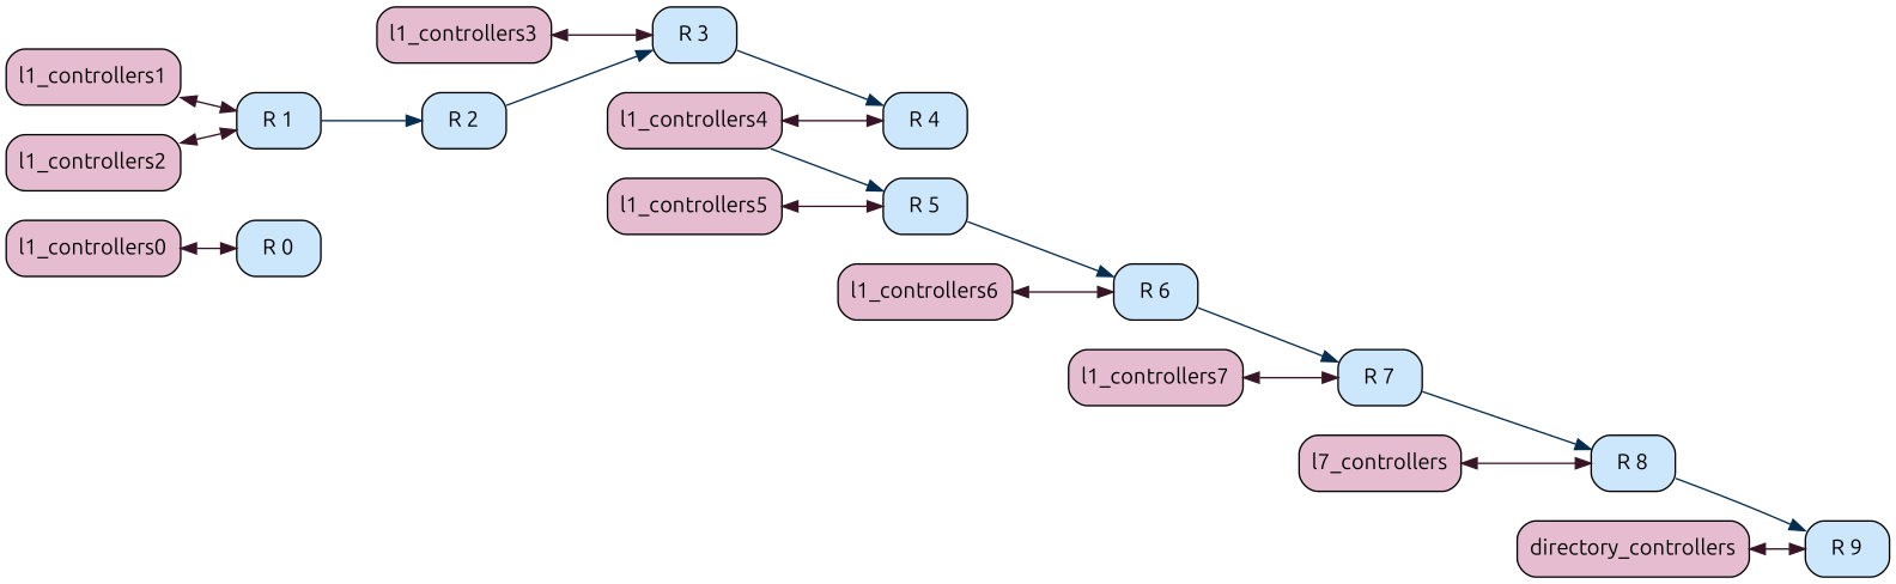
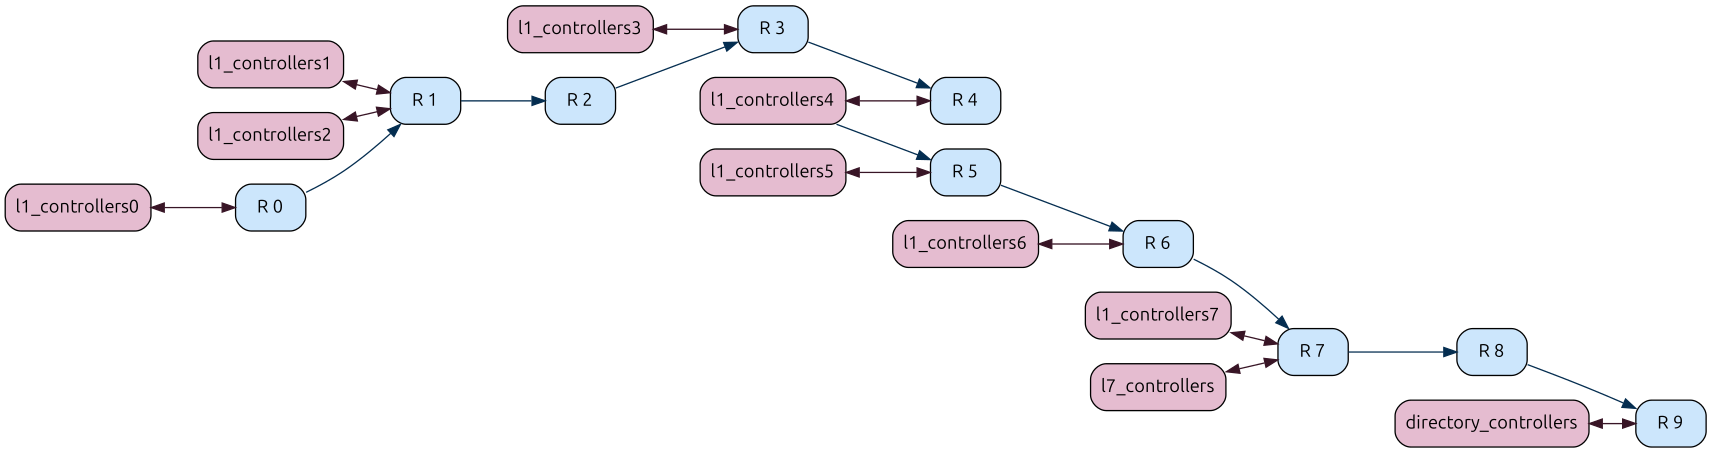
  graph {
    fontname=Ubuntu
    rankdir=LR
    node [color="#000000" fillcolor="#cce6fc" fontcolor="#000000" fontname=Ubuntu fontsize=14 shape=Mrecord style="rounded, filled"]
    edge [color="#381526" dir=both fontname=Ubuntu weight=1.0]
    n1 [label="R 0"]
    n2 [label="R 1"]
    n3 [label="R 2"]
    n4 [label="R 3"]
    n5 [label="R 4"]
    n6 [label="R 5"]
    n7 [label="R 6"]
    n8 [label="R 7"]
    n9 [label="R 8"]
    n10 [label="R 9"]
    n11 [fillcolor="#e5bcd0" label=l1_controllers0]
    n12 [fillcolor="#e5bcd0" label=l1_controllers1]
    n13 [fillcolor="#e5bcd0" label=l1_controllers2]
    n14 [fillcolor="#e5bcd0" label=l1_controllers3]
    n15 [fillcolor="#e5bcd0" label=l1_controllers4]
    n16 [fillcolor="#e5bcd0" label=l1_controllers5]
    n17 [fillcolor="#e5bcd0" label=l1_controllers6]
    n18 [fillcolor="#e5bcd0" label=l1_controllers7]
    n19 [fillcolor="#e5bcd0" label=l7_controllers]
    n20 [fillcolor="#e5bcd0" label=directory_controllers]
+   n1 -- n2 [color="#042d50" dir=forward weight=0.5]
    n2 -- n3 [color="#042d50" dir=forward weight=0.5]
    n3 -- n4 [color="#042d50" dir=forward weight=0.5]
    n4 -- n5 [color="#042d50" dir=forward weight=0.5]
    n6 -- n7 [color="#042d50" dir=forward weight=0.5]
    n7 -- n8 [color="#042d50" dir=forward weight=0.5]
    n8 -- n9 [color="#042d50" dir=forward weight=0.5]
    n9 -- n10 [color="#042d50" dir=forward weight=0.5]
    n11 -- n1
    n12 -- n2
    n13 -- n2
    n14 -- n4
    n15 -- n5
    n15 -- n6 [color="#042d50" dir=forward weight=0.5]
    n16 -- n6
    n17 -- n7
    n18 -- n8
-   n19 -- n9
+   n19 -- n8
    n20 -- n10
  }
